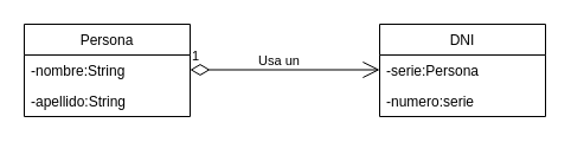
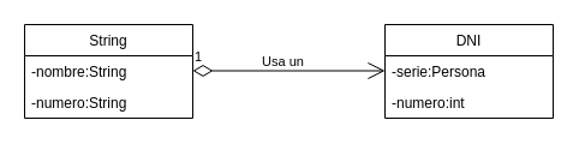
  <mxCell id="0" />
  <mxCell id="1" parent="0" />
- <mxCell id="2" value="Persona" style="swimlane;fontStyle=0;childLayout=stackLayout;horizontal=1;startSize=26;fillColor=none;horizontalStack=0;resizeParent=1;resizeParentMax=0;resizeLast=0;collapsible=1;marginBottom=0;" vertex="1" parent="1"><mxGeometry x="20" y="20" width="140" height="78" as="geometry" /></mxCell>
+ <mxCell id="2" value="String" style="swimlane;fontStyle=0;childLayout=stackLayout;horizontal=1;startSize=26;fillColor=none;horizontalStack=0;resizeParent=1;resizeParentMax=0;resizeLast=0;collapsible=1;marginBottom=0;" vertex="1" parent="1"><mxGeometry x="20" y="20" width="140" height="78" as="geometry" /></mxCell>
  <mxCell id="3" value="-nombre:String" style="text;strokeColor=none;fillColor=none;align=left;verticalAlign=top;spacingLeft=4;spacingRight=4;overflow=hidden;rotatable=0;points=[[0,0.5],[1,0.5]];portConstraint=eastwest;" vertex="1" parent="2"><mxGeometry y="26" width="140" height="26" as="geometry" /></mxCell>
- <mxCell id="4" value="-apellido:String" style="text;strokeColor=none;fillColor=none;align=left;verticalAlign=top;spacingLeft=4;spacingRight=4;overflow=hidden;rotatable=0;points=[[0,0.5],[1,0.5]];portConstraint=eastwest;" vertex="1" parent="2"><mxGeometry y="52" width="140" height="26" as="geometry" /></mxCell>
+ <mxCell id="4" value="-numero:String" style="text;strokeColor=none;fillColor=none;align=left;verticalAlign=top;spacingLeft=4;spacingRight=4;overflow=hidden;rotatable=0;points=[[0,0.5],[1,0.5]];portConstraint=eastwest;" vertex="1" parent="2"><mxGeometry y="52" width="140" height="26" as="geometry" /></mxCell>
  <mxCell id="5" value="DNI" style="swimlane;fontStyle=0;childLayout=stackLayout;horizontal=1;startSize=26;fillColor=none;horizontalStack=0;resizeParent=1;resizeParentMax=0;resizeLast=0;collapsible=1;marginBottom=0;" vertex="1" parent="1"><mxGeometry x="320" y="20" width="140" height="78" as="geometry" /></mxCell>
  <mxCell id="6" value="-serie:Persona&#10;" style="text;strokeColor=none;fillColor=none;align=left;verticalAlign=top;spacingLeft=4;spacingRight=4;overflow=hidden;rotatable=0;points=[[0,0.5],[1,0.5]];portConstraint=eastwest;" vertex="1" parent="5"><mxGeometry y="26" width="140" height="26" as="geometry" /></mxCell>
- <mxCell id="7" value="-numero:serie" style="text;strokeColor=none;fillColor=none;align=left;verticalAlign=top;spacingLeft=4;spacingRight=4;overflow=hidden;rotatable=0;points=[[0,0.5],[1,0.5]];portConstraint=eastwest;" vertex="1" parent="5"><mxGeometry y="52" width="140" height="26" as="geometry" /></mxCell>
+ <mxCell id="7" value="-numero:int" style="text;strokeColor=none;fillColor=none;align=left;verticalAlign=top;spacingLeft=4;spacingRight=4;overflow=hidden;rotatable=0;points=[[0,0.5],[1,0.5]];portConstraint=eastwest;" vertex="1" parent="5"><mxGeometry y="52" width="140" height="26" as="geometry" /></mxCell>
  <mxCell id="8" value="1" style="endArrow=open;html=1;endSize=12;startArrow=diamondThin;startSize=14;startFill=0;edgeStyle=orthogonalEdgeStyle;align=left;verticalAlign=bottom;rounded=0;" edge="1" parent="1"><mxGeometry x="-1" y="3" relative="1" as="geometry"><mxPoint x="160" y="58.5" as="sourcePoint" /><mxPoint x="320" y="58.5" as="targetPoint" /></mxGeometry></mxCell>
  <mxCell id="9" value="Usa un" style="edgeLabel;html=1;align=center;verticalAlign=middle;resizable=0;points=[];" vertex="1" connectable="0" parent="8"><mxGeometry x="-0.2" y="-2" relative="1" as="geometry"><mxPoint x="10" y="-10" as="offset" /></mxGeometry></mxCell>
